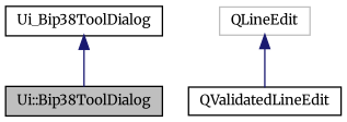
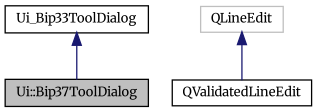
  digraph {
    fontname=Merriweather
    node [color=black fillcolor=white fontname=Merriweather fontsize=10 shape=record style=filled]
    edge [color=midnightblue dir=back fontname=Merriweather fontsize=10 labelfontname=Helvetica labelfontsize=10 style=solid]
-   n1 [fillcolor=grey75 fontcolor=black height=0.2 label="Ui::Bip38ToolDialog" width=0.4]
-   n2 [height=0.2 label=Ui_Bip38ToolDialog width=0.4]
+   n1 [fillcolor=grey75 fontcolor=black height=0.2 label="Ui::Bip37ToolDialog" width=0.4]
+   n2 [height=0.2 label=Ui_Bip33ToolDialog width=0.4]
    n3 [height=0.2 label=QValidatedLineEdit width=0.4]
    n4 [color=grey75 height=0.2 label=QLineEdit width=0.4]
    n2 -> n1
    n4 -> n3
  }
